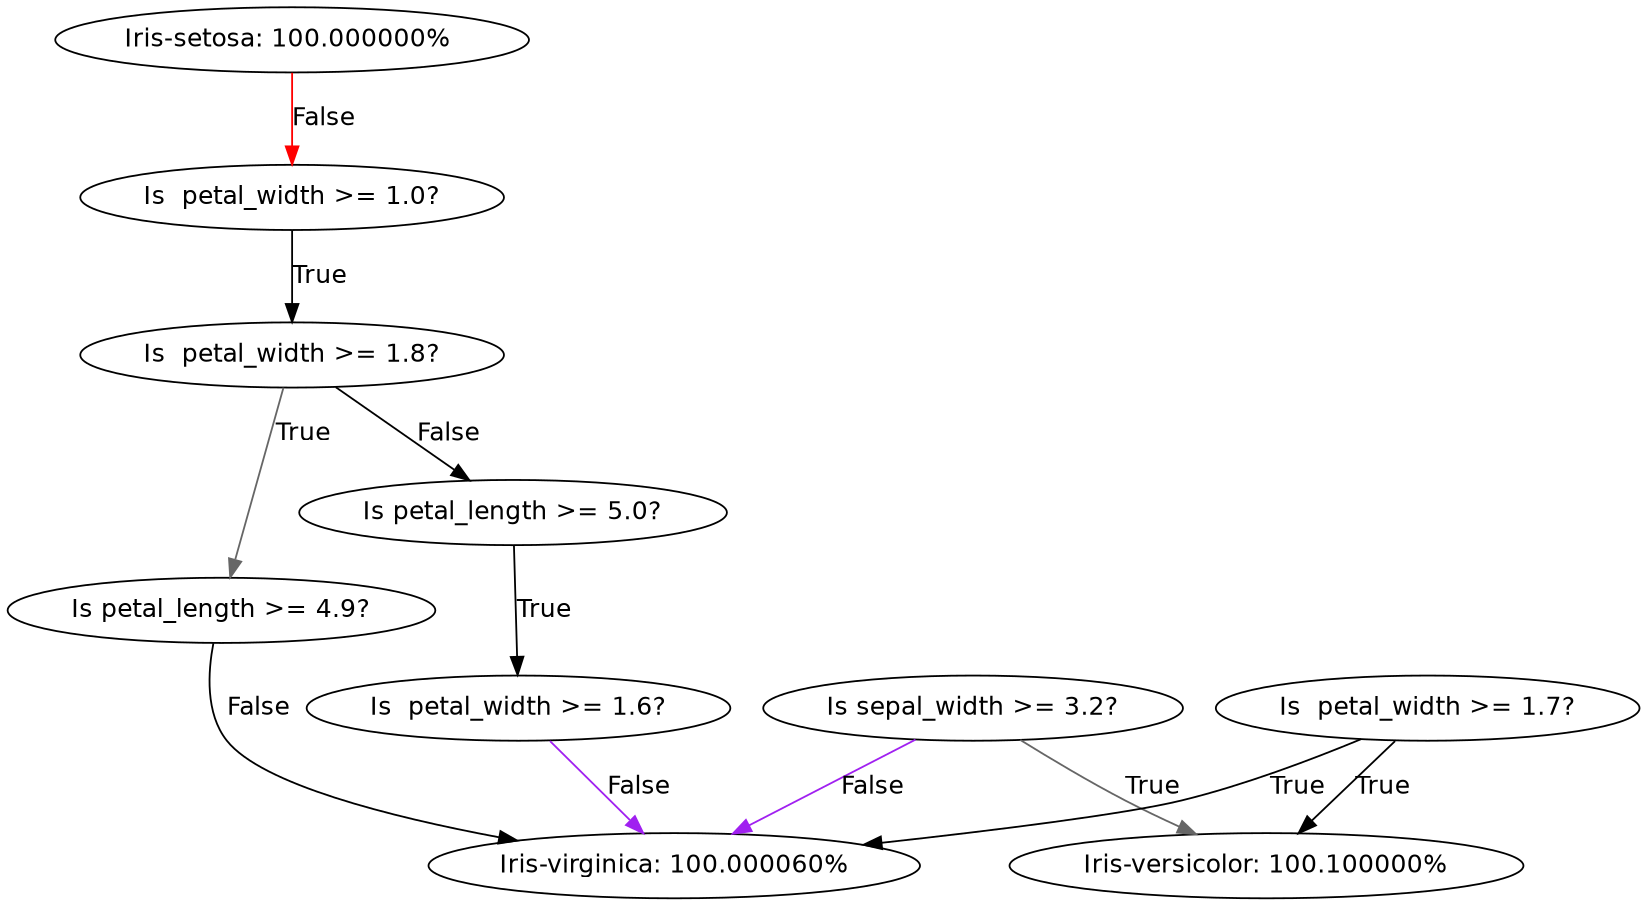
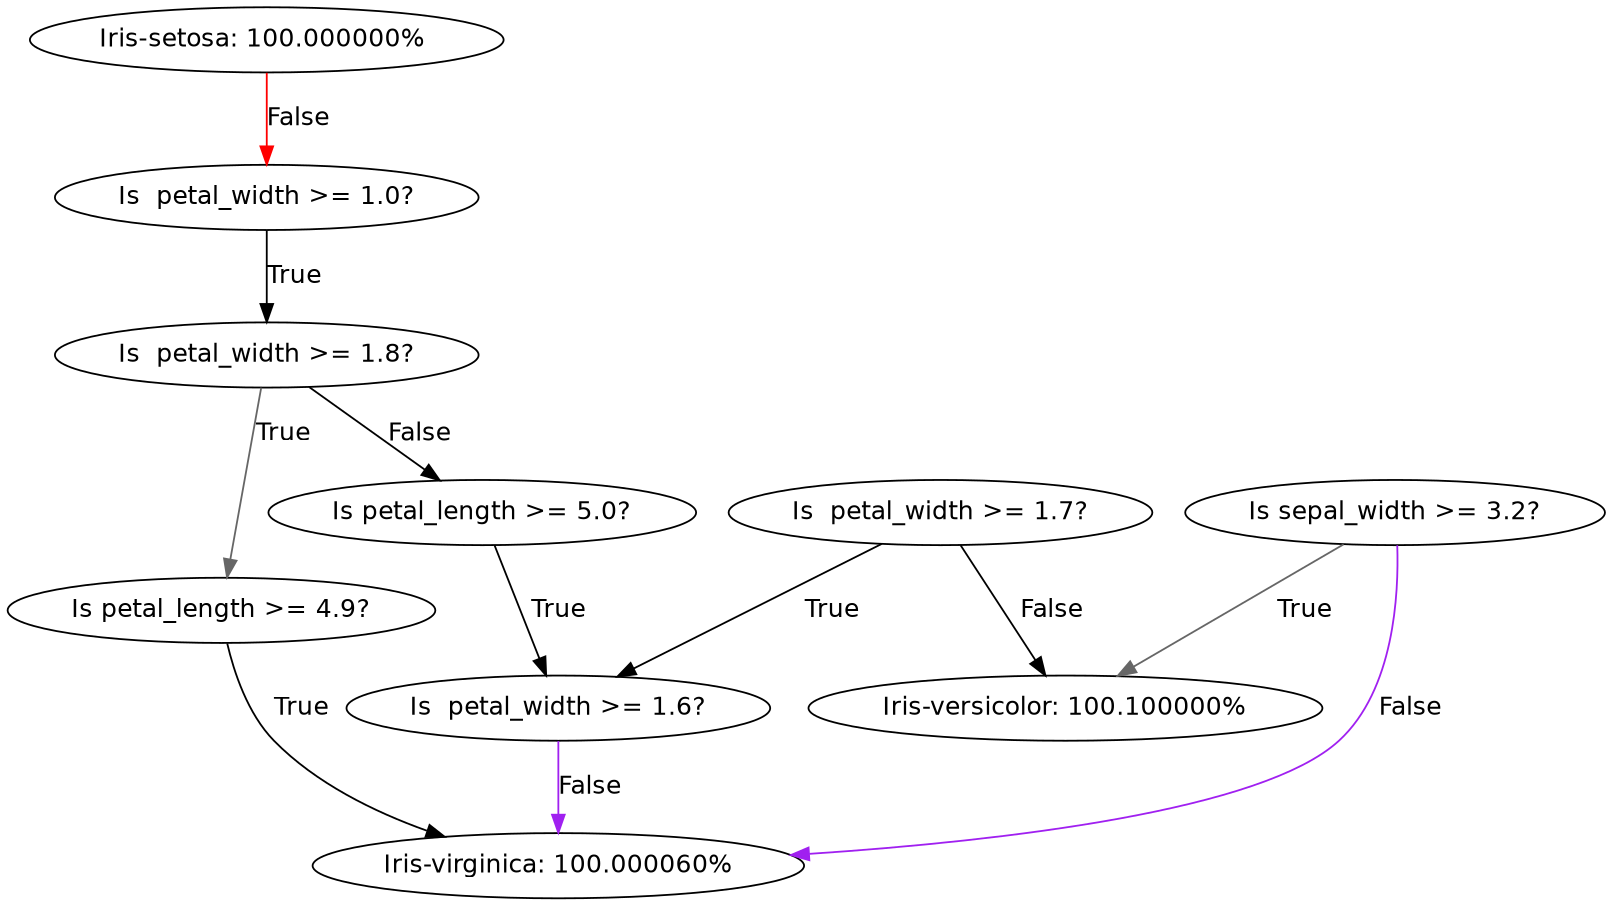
  digraph {
    fontname="DejaVu Sans"
    node [fontname="DejaVu Sans"]
    edge [color=black fontname="DejaVu Sans"]
    "Is  petal_width >= 1.0?"
    "Is  petal_width >= 1.8?"
    "Is petal_length >= 4.9?"
    "Is petal_length >= 5.0?"
    "Iris-setosa: 100.000000% "
    n6 [label="Iris-virginica: 100.000060%"]
    "Is  petal_width >= 1.6?"
    "Is sepal_width >= 3.2?"
    n9 [label="Iris-versicolor: 100.100000%"]
    "Is  petal_width >= 1.7?"
    "Is  petal_width >= 1.0?" -> "Is  petal_width >= 1.8?" [label=True]
    "Is  petal_width >= 1.8?" -> "Is petal_length >= 4.9?" [color=gray40 label=True]
    "Is  petal_width >= 1.8?" -> "Is petal_length >= 5.0?" [label=False]
-   "Is petal_length >= 4.9?" -> n6 [label=False]
+   "Is petal_length >= 4.9?" -> n6 [label=True]
    "Is petal_length >= 5.0?" -> "Is  petal_width >= 1.6?" [label=True]
    "Iris-setosa: 100.000000% " -> "Is  petal_width >= 1.0?" [color=red label=False]
    "Is  petal_width >= 1.6?" -> n6 [color=purple label=False]
    "Is sepal_width >= 3.2?" -> n6 [color=purple label=False]
    "Is sepal_width >= 3.2?" -> n9 [color=gray40 label=True]
-   "Is  petal_width >= 1.7?" -> n6 [label=True]
-   "Is  petal_width >= 1.7?" -> n9 [label=True]
+   "Is  petal_width >= 1.7?" -> "Is  petal_width >= 1.6?" [label=True]
+   "Is  petal_width >= 1.7?" -> n9 [label=False]
  }
